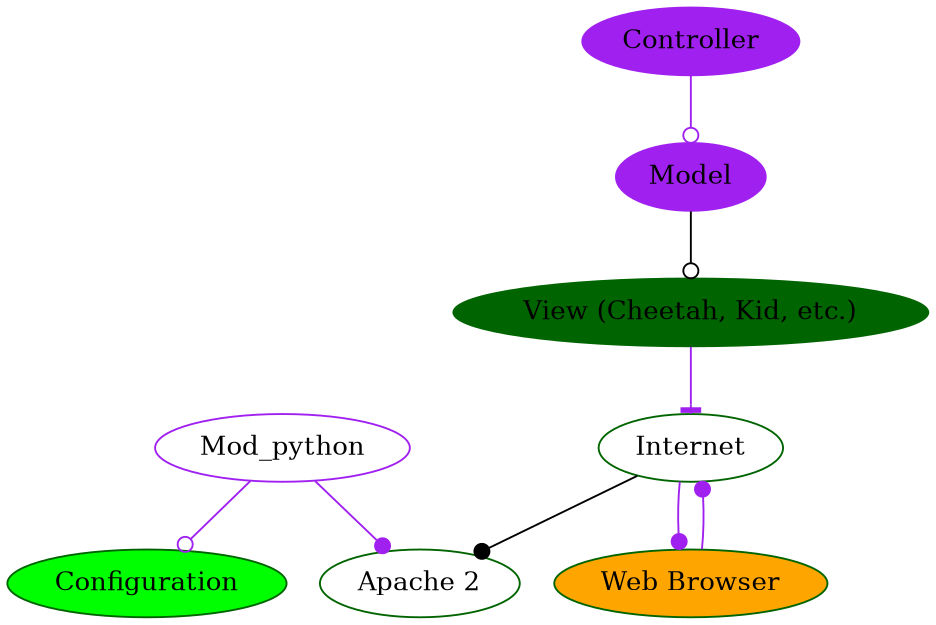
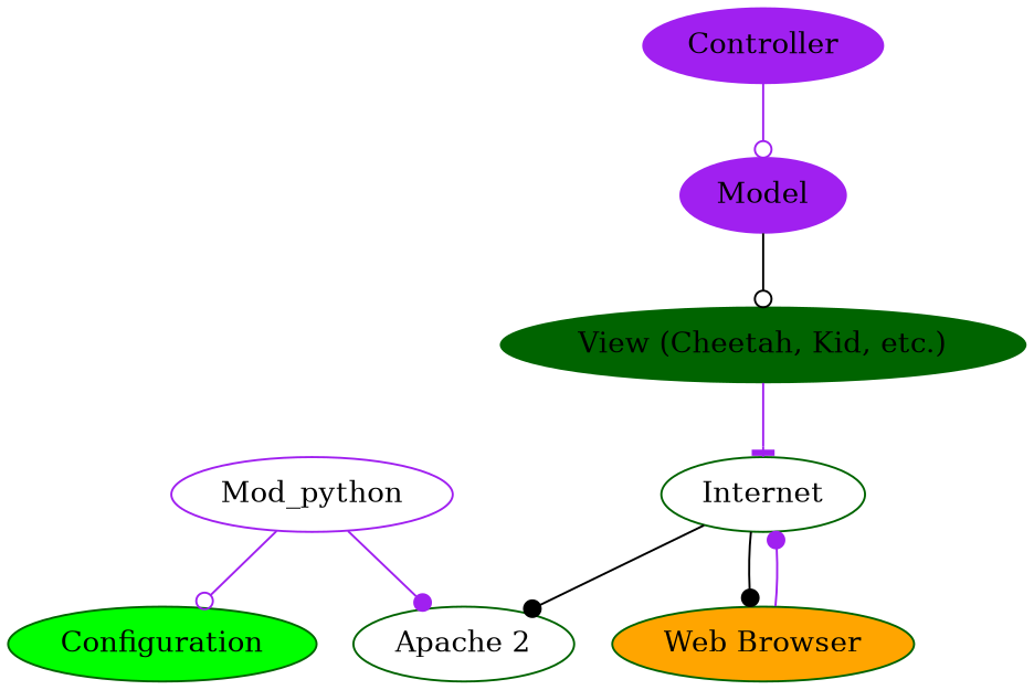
  digraph {
    node [color=darkgreen style=filled]
    edge [arrowhead=dot color=purple]
    n1 [label="Apache 2" style=""]
    n2 [color=purple label=Mod_python style=""]
    n3 [fillcolor=green label=Configuration]
    n4 [fillcolor=orange label="Web Browser"]
    n5 [label=Internet style=""]
    n6 [color=purple label=Controller]
    n7 [color=purple label=Model]
    n8 [label="View (Cheetah, Kid, etc.)"]
    n2 -> n1
    n2 -> n3 [arrowhead=odot]
    n4 -> n5
    n5 -> n1 [color=black]
-   n5 -> n4
+   n5 -> n4 [color=black]
    n6 -> n7 [arrowhead=odot]
    n7 -> n8 [arrowhead=odot color=black]
    n8 -> n5 [arrowhead=tee]
  }
